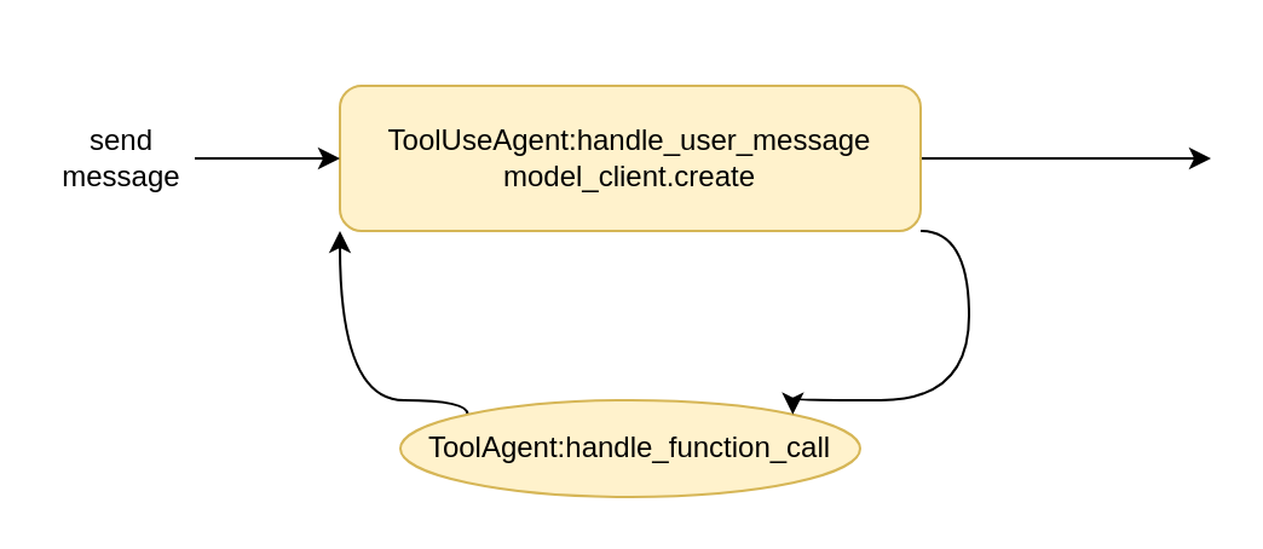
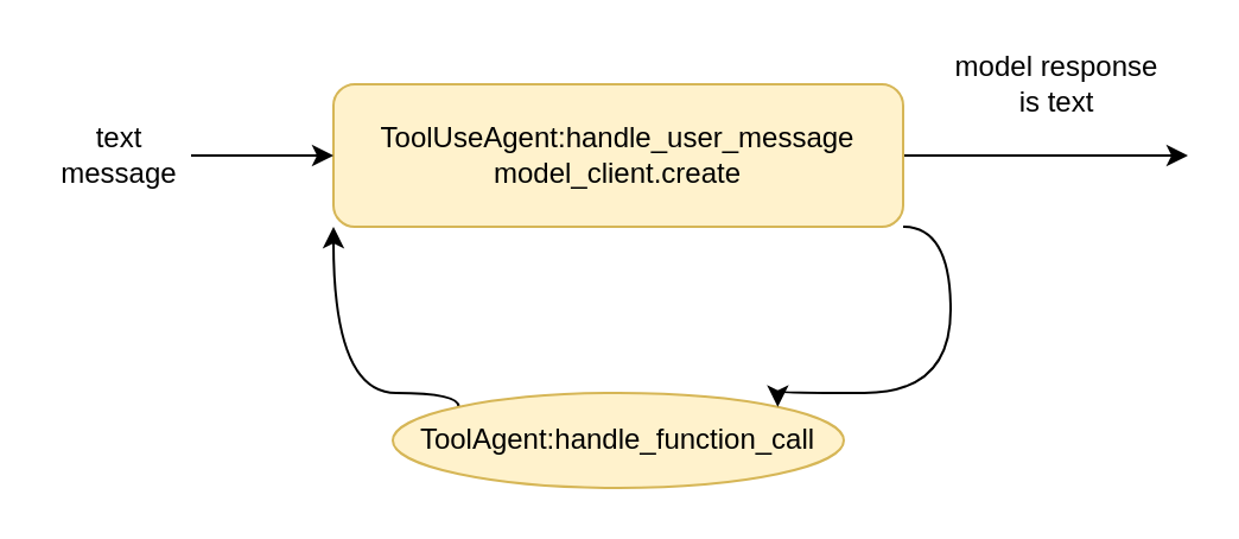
  <mxCell id="0" />
  <mxCell id="1" parent="0" />
  <mxCell id="2" style="edgeStyle=orthogonalEdgeStyle;rounded=0;orthogonalLoop=1;jettySize=auto;html=1;exitX=0;exitY=0;exitDx=0;exitDy=0;entryX=0;entryY=1;entryDx=0;entryDy=0;curved=1;" parent="1" source="3" target="6" edge="1"><mxGeometry relative="1" as="geometry"><Array as="points"><mxPoint x="140" y="165" /></Array></mxGeometry></mxCell>
  <mxCell id="3" value="ToolAgent:handle_function_call" style="ellipse;whiteSpace=wrap;html=1;fillColor=#fff2cc;strokeColor=#d6b656;" parent="1" vertex="1"><mxGeometry x="165" y="165" width="190" height="40" as="geometry" /></mxCell>
  <mxCell id="4" style="edgeStyle=orthogonalEdgeStyle;rounded=0;orthogonalLoop=1;jettySize=auto;html=1;exitX=1;exitY=1;exitDx=0;exitDy=0;entryX=1;entryY=0;entryDx=0;entryDy=0;curved=1;" parent="1" source="6" target="3" edge="1"><mxGeometry relative="1" as="geometry"><Array as="points"><mxPoint x="400" y="95" /><mxPoint x="400" y="165" /></Array></mxGeometry></mxCell>
  <mxCell id="5" style="edgeStyle=orthogonalEdgeStyle;rounded=0;orthogonalLoop=1;jettySize=auto;html=1;exitX=1;exitY=0.5;exitDx=0;exitDy=0;" parent="1" source="6" edge="1"><mxGeometry relative="1" as="geometry"><mxPoint x="500" y="65" as="targetPoint" /></mxGeometry></mxCell>
  <mxCell id="6" value="ToolUseAgent:handle_user_message&lt;div&gt;model_client.create&lt;/div&gt;" style="rounded=1;whiteSpace=wrap;html=1;fillColor=#fff2cc;strokeColor=#d6b656;" parent="1" vertex="1"><mxGeometry x="140" y="35" width="240" height="60" as="geometry" /></mxCell>
  <mxCell id="7" style="edgeStyle=orthogonalEdgeStyle;rounded=0;orthogonalLoop=1;jettySize=auto;html=1;exitX=1;exitY=0.5;exitDx=0;exitDy=0;entryX=0;entryY=0.5;entryDx=0;entryDy=0;" parent="1" source="8" target="6" edge="1"><mxGeometry relative="1" as="geometry" /></mxCell>
- <mxCell id="8" value="send message" style="text;html=1;align=center;verticalAlign=middle;whiteSpace=wrap;rounded=0;" parent="1" vertex="1"><mxGeometry x="20" y="50" width="60" height="30" as="geometry" /></mxCell>
+ <mxCell id="8" value="text message" style="text;html=1;align=center;verticalAlign=middle;whiteSpace=wrap;rounded=0;" parent="1" vertex="1"><mxGeometry x="20" y="50" width="60" height="30" as="geometry" /></mxCell>
+ <mxCell id="9" value="model response is text" style="text;html=1;align=center;verticalAlign=middle;whiteSpace=wrap;rounded=0;" parent="1" vertex="1"><mxGeometry x="400" y="20" width="90" height="30" as="geometry" /></mxCell>
